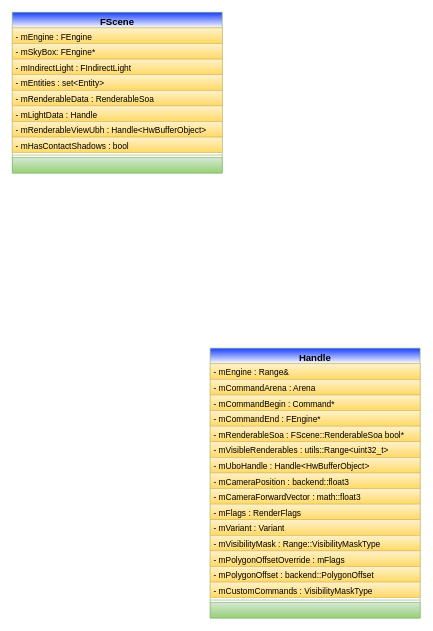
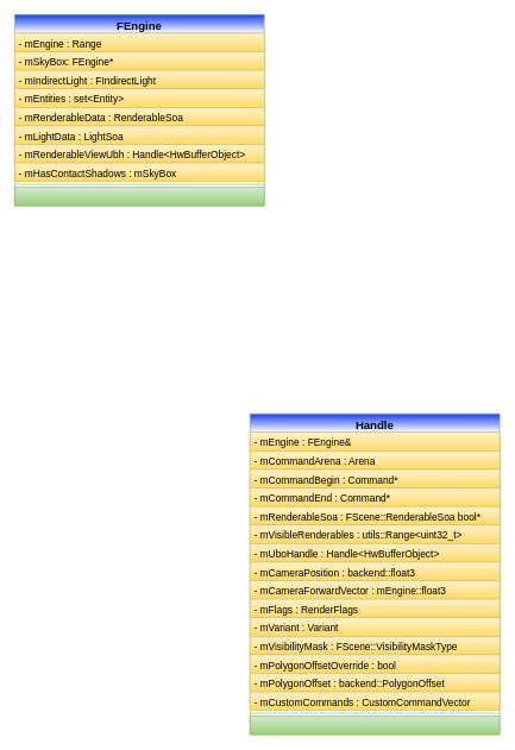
  <mxCell id="0" />
  <mxCell id="1" parent="0" />
- <mxCell id="2" value="FScene" style="swimlane;fontStyle=1;align=center;verticalAlign=top;childLayout=stackLayout;horizontal=1;startSize=26;horizontalStack=0;resizeParent=1;resizeParentMax=0;resizeLast=0;collapsible=1;marginBottom=0;fontSize=16;strokeColor=#82b366;fillColor=#FFFFFF;gradientColor=#173EFF;gradientDirection=north;" parent="1" vertex="1"><mxGeometry x="20" y="20" width="350" height="268" as="geometry" /></mxCell>
- <mxCell id="3" value="- mEngine : FEngine" style="text;strokeColor=#d6b656;fillColor=#fff2cc;align=left;verticalAlign=top;spacingLeft=4;spacingRight=4;overflow=hidden;rotatable=0;points=[[0,0.5],[1,0.5]];portConstraint=eastwest;fontSize=14;gradientColor=#ffd966;" parent="2" vertex="1"><mxGeometry y="26" width="350" height="26" as="geometry" /></mxCell>
+ <mxCell id="2" value="FEngine" style="swimlane;fontStyle=1;align=center;verticalAlign=top;childLayout=stackLayout;horizontal=1;startSize=26;horizontalStack=0;resizeParent=1;resizeParentMax=0;resizeLast=0;collapsible=1;marginBottom=0;fontSize=16;strokeColor=#82b366;fillColor=#FFFFFF;gradientColor=#173EFF;gradientDirection=north;" parent="1" vertex="1"><mxGeometry x="20" y="20" width="350" height="268" as="geometry" /></mxCell>
+ <mxCell id="3" value="- mEngine : Range" style="text;strokeColor=#d6b656;fillColor=#fff2cc;align=left;verticalAlign=top;spacingLeft=4;spacingRight=4;overflow=hidden;rotatable=0;points=[[0,0.5],[1,0.5]];portConstraint=eastwest;fontSize=14;gradientColor=#ffd966;" parent="2" vertex="1"><mxGeometry y="26" width="350" height="26" as="geometry" /></mxCell>
  <mxCell id="4" value="- mSkyBox: FEngine*" style="text;strokeColor=#d6b656;fillColor=#fff2cc;align=left;verticalAlign=top;spacingLeft=4;spacingRight=4;overflow=hidden;rotatable=0;points=[[0,0.5],[1,0.5]];portConstraint=eastwest;fontSize=14;gradientColor=#ffd966;" parent="2" vertex="1"><mxGeometry y="52" width="350" height="26" as="geometry" /></mxCell>
  <mxCell id="5" value="- mIndirectLight : FIndirectLight" style="text;strokeColor=#d6b656;fillColor=#fff2cc;align=left;verticalAlign=top;spacingLeft=4;spacingRight=4;overflow=hidden;rotatable=0;points=[[0,0.5],[1,0.5]];portConstraint=eastwest;fontSize=14;gradientColor=#ffd966;" parent="2" vertex="1"><mxGeometry y="78" width="350" height="26" as="geometry" /></mxCell>
  <mxCell id="6" value="- mEntities : set&lt;Entity&gt;" style="text;strokeColor=#d6b656;fillColor=#fff2cc;align=left;verticalAlign=top;spacingLeft=4;spacingRight=4;overflow=hidden;rotatable=0;points=[[0,0.5],[1,0.5]];portConstraint=eastwest;fontSize=14;gradientColor=#ffd966;" parent="2" vertex="1"><mxGeometry y="104" width="350" height="26" as="geometry" /></mxCell>
  <mxCell id="7" value="- mRenderableData : RenderableSoa" style="text;strokeColor=#d6b656;fillColor=#fff2cc;align=left;verticalAlign=top;spacingLeft=4;spacingRight=4;overflow=hidden;rotatable=0;points=[[0,0.5],[1,0.5]];portConstraint=eastwest;fontSize=14;gradientColor=#ffd966;" parent="2" vertex="1"><mxGeometry y="130" width="350" height="26" as="geometry" /></mxCell>
- <mxCell id="8" value="- mLightData : Handle" style="text;strokeColor=#d6b656;fillColor=#fff2cc;align=left;verticalAlign=top;spacingLeft=4;spacingRight=4;overflow=hidden;rotatable=0;points=[[0,0.5],[1,0.5]];portConstraint=eastwest;fontSize=14;gradientColor=#ffd966;" parent="2" vertex="1"><mxGeometry y="156" width="350" height="26" as="geometry" /></mxCell>
+ <mxCell id="8" value="- mLightData : LightSoa" style="text;strokeColor=#d6b656;fillColor=#fff2cc;align=left;verticalAlign=top;spacingLeft=4;spacingRight=4;overflow=hidden;rotatable=0;points=[[0,0.5],[1,0.5]];portConstraint=eastwest;fontSize=14;gradientColor=#ffd966;" parent="2" vertex="1"><mxGeometry y="156" width="350" height="26" as="geometry" /></mxCell>
  <mxCell id="9" value="- mRenderableViewUbh : Handle&lt;HwBufferObject&gt;" style="text;strokeColor=#d6b656;fillColor=#fff2cc;align=left;verticalAlign=top;spacingLeft=4;spacingRight=4;overflow=hidden;rotatable=0;points=[[0,0.5],[1,0.5]];portConstraint=eastwest;fontSize=14;gradientColor=#ffd966;" parent="2" vertex="1"><mxGeometry y="182" width="350" height="26" as="geometry" /></mxCell>
- <mxCell id="10" value="- mHasContactShadows : bool" style="text;strokeColor=#d6b656;fillColor=#fff2cc;align=left;verticalAlign=top;spacingLeft=4;spacingRight=4;overflow=hidden;rotatable=0;points=[[0,0.5],[1,0.5]];portConstraint=eastwest;fontSize=14;gradientColor=#ffd966;" parent="2" vertex="1"><mxGeometry y="208" width="350" height="26" as="geometry" /></mxCell>
+ <mxCell id="10" value="- mHasContactShadows : mSkyBox" style="text;strokeColor=#d6b656;fillColor=#fff2cc;align=left;verticalAlign=top;spacingLeft=4;spacingRight=4;overflow=hidden;rotatable=0;points=[[0,0.5],[1,0.5]];portConstraint=eastwest;fontSize=14;gradientColor=#ffd966;" parent="2" vertex="1"><mxGeometry y="208" width="350" height="26" as="geometry" /></mxCell>
  <mxCell id="11" value="" style="line;strokeWidth=1;fillColor=#d5e8d4;align=left;verticalAlign=middle;spacingTop=-1;spacingLeft=3;spacingRight=3;rotatable=0;labelPosition=right;points=[];portConstraint=eastwest;fontSize=14;strokeColor=#82b366;" parent="2" vertex="1"><mxGeometry y="234" width="350" height="8" as="geometry" /></mxCell>
  <mxCell id="12" value="" style="text;strokeColor=#82b366;fillColor=#d5e8d4;align=left;verticalAlign=top;spacingLeft=4;spacingRight=4;overflow=hidden;rotatable=0;points=[[0,0.5],[1,0.5]];portConstraint=eastwest;fontSize=14;gradientColor=#97d077;" parent="2" vertex="1"><mxGeometry y="242" width="350" height="26" as="geometry" /></mxCell>
  <mxCell id="13" value="Handle" style="swimlane;fontStyle=1;align=center;verticalAlign=top;childLayout=stackLayout;horizontal=1;startSize=26;horizontalStack=0;resizeParent=1;resizeParentMax=0;resizeLast=0;collapsible=1;marginBottom=0;fontSize=16;strokeColor=#82b366;fillColor=#FFFFFF;gradientColor=#173EFF;gradientDirection=north;" parent="1" vertex="1"><mxGeometry x="350" y="580" width="350" height="450" as="geometry" /></mxCell>
- <mxCell id="14" value="- mEngine : Range&amp;" style="text;strokeColor=#d6b656;fillColor=#fff2cc;align=left;verticalAlign=top;spacingLeft=4;spacingRight=4;overflow=hidden;rotatable=0;points=[[0,0.5],[1,0.5]];portConstraint=eastwest;fontSize=14;gradientColor=#ffd966;" parent="13" vertex="1"><mxGeometry y="26" width="350" height="26" as="geometry" /></mxCell>
+ <mxCell id="14" value="- mEngine : FEngine&amp;" style="text;strokeColor=#d6b656;fillColor=#fff2cc;align=left;verticalAlign=top;spacingLeft=4;spacingRight=4;overflow=hidden;rotatable=0;points=[[0,0.5],[1,0.5]];portConstraint=eastwest;fontSize=14;gradientColor=#ffd966;" parent="13" vertex="1"><mxGeometry y="26" width="350" height="26" as="geometry" /></mxCell>
  <mxCell id="15" value="- mCommandArena : Arena" style="text;strokeColor=#d6b656;fillColor=#fff2cc;align=left;verticalAlign=top;spacingLeft=4;spacingRight=4;overflow=hidden;rotatable=0;points=[[0,0.5],[1,0.5]];portConstraint=eastwest;fontSize=14;gradientColor=#ffd966;" parent="13" vertex="1"><mxGeometry y="52" width="350" height="26" as="geometry" /></mxCell>
  <mxCell id="16" value="- mCommandBegin : Command*" style="text;strokeColor=#d6b656;fillColor=#fff2cc;align=left;verticalAlign=top;spacingLeft=4;spacingRight=4;overflow=hidden;rotatable=0;points=[[0,0.5],[1,0.5]];portConstraint=eastwest;fontSize=14;gradientColor=#ffd966;" parent="13" vertex="1"><mxGeometry y="78" width="350" height="26" as="geometry" /></mxCell>
- <mxCell id="17" value="- mCommandEnd : FEngine*" style="text;strokeColor=#d6b656;fillColor=#fff2cc;align=left;verticalAlign=top;spacingLeft=4;spacingRight=4;overflow=hidden;rotatable=0;points=[[0,0.5],[1,0.5]];portConstraint=eastwest;fontSize=14;gradientColor=#ffd966;" parent="13" vertex="1"><mxGeometry y="104" width="350" height="26" as="geometry" /></mxCell>
+ <mxCell id="17" value="- mCommandEnd : Command*" style="text;strokeColor=#d6b656;fillColor=#fff2cc;align=left;verticalAlign=top;spacingLeft=4;spacingRight=4;overflow=hidden;rotatable=0;points=[[0,0.5],[1,0.5]];portConstraint=eastwest;fontSize=14;gradientColor=#ffd966;" parent="13" vertex="1"><mxGeometry y="104" width="350" height="26" as="geometry" /></mxCell>
  <mxCell id="18" value="- mRenderableSoa : FScene::RenderableSoa bool*" style="text;strokeColor=#d6b656;fillColor=#fff2cc;align=left;verticalAlign=top;spacingLeft=4;spacingRight=4;overflow=hidden;rotatable=0;points=[[0,0.5],[1,0.5]];portConstraint=eastwest;fontSize=14;gradientColor=#ffd966;" parent="13" vertex="1"><mxGeometry y="130" width="350" height="26" as="geometry" /></mxCell>
  <mxCell id="19" value="- mVisibleRenderables : utils::Range&lt;uint32_t&gt;" style="text;strokeColor=#d6b656;fillColor=#fff2cc;align=left;verticalAlign=top;spacingLeft=4;spacingRight=4;overflow=hidden;rotatable=0;points=[[0,0.5],[1,0.5]];portConstraint=eastwest;fontSize=14;gradientColor=#ffd966;" parent="13" vertex="1"><mxGeometry y="156" width="350" height="26" as="geometry" /></mxCell>
  <mxCell id="20" value="- mUboHandle : Handle&lt;HwBufferObject&gt;" style="text;strokeColor=#d6b656;fillColor=#fff2cc;align=left;verticalAlign=top;spacingLeft=4;spacingRight=4;overflow=hidden;rotatable=0;points=[[0,0.5],[1,0.5]];portConstraint=eastwest;fontSize=14;gradientColor=#ffd966;" parent="13" vertex="1"><mxGeometry y="182" width="350" height="26" as="geometry" /></mxCell>
  <mxCell id="21" value="- mCameraPosition : backend::float3" style="text;strokeColor=#d6b656;fillColor=#fff2cc;align=left;verticalAlign=top;spacingLeft=4;spacingRight=4;overflow=hidden;rotatable=0;points=[[0,0.5],[1,0.5]];portConstraint=eastwest;fontSize=14;gradientColor=#ffd966;" parent="13" vertex="1"><mxGeometry y="208" width="350" height="26" as="geometry" /></mxCell>
- <mxCell id="22" value="- mCameraForwardVector : math::float3" style="text;strokeColor=#d6b656;fillColor=#fff2cc;align=left;verticalAlign=top;spacingLeft=4;spacingRight=4;overflow=hidden;rotatable=0;points=[[0,0.5],[1,0.5]];portConstraint=eastwest;fontSize=14;gradientColor=#ffd966;" parent="13" vertex="1"><mxGeometry y="234" width="350" height="26" as="geometry" /></mxCell>
+ <mxCell id="22" value="- mCameraForwardVector : mEngine::float3" style="text;strokeColor=#d6b656;fillColor=#fff2cc;align=left;verticalAlign=top;spacingLeft=4;spacingRight=4;overflow=hidden;rotatable=0;points=[[0,0.5],[1,0.5]];portConstraint=eastwest;fontSize=14;gradientColor=#ffd966;" parent="13" vertex="1"><mxGeometry y="234" width="350" height="26" as="geometry" /></mxCell>
  <mxCell id="23" value="- mFlags : RenderFlags" style="text;strokeColor=#d6b656;fillColor=#fff2cc;align=left;verticalAlign=top;spacingLeft=4;spacingRight=4;overflow=hidden;rotatable=0;points=[[0,0.5],[1,0.5]];portConstraint=eastwest;fontSize=14;gradientColor=#ffd966;" parent="13" vertex="1"><mxGeometry y="260" width="350" height="26" as="geometry" /></mxCell>
  <mxCell id="24" value="- mVariant : Variant" style="text;strokeColor=#d6b656;fillColor=#fff2cc;align=left;verticalAlign=top;spacingLeft=4;spacingRight=4;overflow=hidden;rotatable=0;points=[[0,0.5],[1,0.5]];portConstraint=eastwest;fontSize=14;gradientColor=#ffd966;" parent="13" vertex="1"><mxGeometry y="286" width="350" height="26" as="geometry" /></mxCell>
- <mxCell id="25" value="- mVisibilityMask : Range::VisibilityMaskType" style="text;strokeColor=#d6b656;fillColor=#fff2cc;align=left;verticalAlign=top;spacingLeft=4;spacingRight=4;overflow=hidden;rotatable=0;points=[[0,0.5],[1,0.5]];portConstraint=eastwest;fontSize=14;gradientColor=#ffd966;" parent="13" vertex="1"><mxGeometry y="312" width="350" height="26" as="geometry" /></mxCell>
- <mxCell id="26" value="- mPolygonOffsetOverride : mFlags" style="text;strokeColor=#d6b656;fillColor=#fff2cc;align=left;verticalAlign=top;spacingLeft=4;spacingRight=4;overflow=hidden;rotatable=0;points=[[0,0.5],[1,0.5]];portConstraint=eastwest;fontSize=14;gradientColor=#ffd966;" parent="13" vertex="1"><mxGeometry y="338" width="350" height="26" as="geometry" /></mxCell>
+ <mxCell id="25" value="- mVisibilityMask : FScene::VisibilityMaskType" style="text;strokeColor=#d6b656;fillColor=#fff2cc;align=left;verticalAlign=top;spacingLeft=4;spacingRight=4;overflow=hidden;rotatable=0;points=[[0,0.5],[1,0.5]];portConstraint=eastwest;fontSize=14;gradientColor=#ffd966;" parent="13" vertex="1"><mxGeometry y="312" width="350" height="26" as="geometry" /></mxCell>
+ <mxCell id="26" value="- mPolygonOffsetOverride : bool" style="text;strokeColor=#d6b656;fillColor=#fff2cc;align=left;verticalAlign=top;spacingLeft=4;spacingRight=4;overflow=hidden;rotatable=0;points=[[0,0.5],[1,0.5]];portConstraint=eastwest;fontSize=14;gradientColor=#ffd966;" parent="13" vertex="1"><mxGeometry y="338" width="350" height="26" as="geometry" /></mxCell>
  <mxCell id="27" value="- mPolygonOffset : backend::PolygonOffset" style="text;strokeColor=#d6b656;fillColor=#fff2cc;align=left;verticalAlign=top;spacingLeft=4;spacingRight=4;overflow=hidden;rotatable=0;points=[[0,0.5],[1,0.5]];portConstraint=eastwest;fontSize=14;gradientColor=#ffd966;" parent="13" vertex="1"><mxGeometry y="364" width="350" height="26" as="geometry" /></mxCell>
- <mxCell id="28" value="- mCustomCommands : VisibilityMaskType" style="text;strokeColor=#d6b656;fillColor=#fff2cc;align=left;verticalAlign=top;spacingLeft=4;spacingRight=4;overflow=hidden;rotatable=0;points=[[0,0.5],[1,0.5]];portConstraint=eastwest;fontSize=14;gradientColor=#ffd966;" parent="13" vertex="1"><mxGeometry y="390" width="350" height="26" as="geometry" /></mxCell>
+ <mxCell id="28" value="- mCustomCommands : CustomCommandVector" style="text;strokeColor=#d6b656;fillColor=#fff2cc;align=left;verticalAlign=top;spacingLeft=4;spacingRight=4;overflow=hidden;rotatable=0;points=[[0,0.5],[1,0.5]];portConstraint=eastwest;fontSize=14;gradientColor=#ffd966;" parent="13" vertex="1"><mxGeometry y="390" width="350" height="26" as="geometry" /></mxCell>
  <mxCell id="29" value="" style="line;strokeWidth=1;fillColor=#d5e8d4;align=left;verticalAlign=middle;spacingTop=-1;spacingLeft=3;spacingRight=3;rotatable=0;labelPosition=right;points=[];portConstraint=eastwest;fontSize=14;strokeColor=#82b366;" parent="13" vertex="1"><mxGeometry y="416" width="350" height="8" as="geometry" /></mxCell>
  <mxCell id="30" value="" style="text;strokeColor=#82b366;fillColor=#d5e8d4;align=left;verticalAlign=top;spacingLeft=4;spacingRight=4;overflow=hidden;rotatable=0;points=[[0,0.5],[1,0.5]];portConstraint=eastwest;fontSize=14;gradientColor=#97d077;" parent="13" vertex="1"><mxGeometry y="424" width="350" height="26" as="geometry" /></mxCell>
